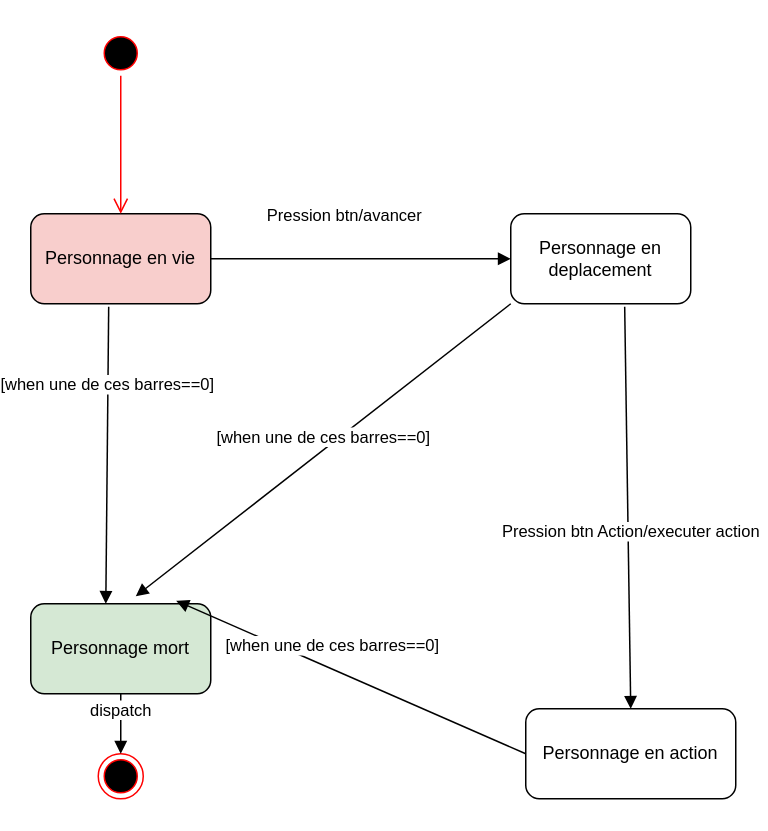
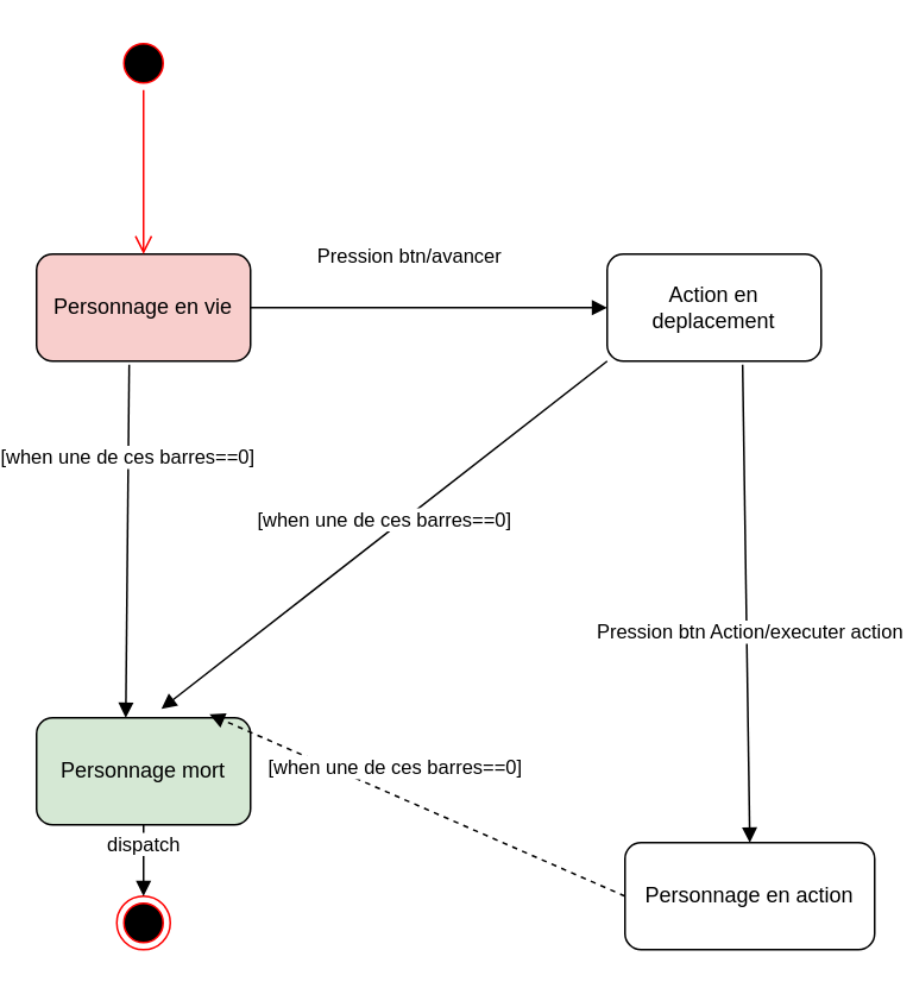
  <mxCell id="0" />
  <mxCell id="1" parent="0" />
  <mxCell id="2" value="Personnage en vie&lt;br&gt;" style="rounded=1;whiteSpace=wrap;html=1;fillColor=#f8cecc;" vertex="1" parent="1"><mxGeometry x="20" y="142" width="120" height="60" as="geometry" /></mxCell>
  <mxCell id="3" value="Pression btn/avancer&lt;br&gt;" style="html=1;verticalAlign=bottom;endArrow=block;exitX=1;exitY=0.5;exitDx=0;exitDy=0;entryX=0;entryY=0.5;entryDx=0;entryDy=0;" edge="1" parent="1" source="2" target="4"><mxGeometry x="-0.111" y="20" width="80" relative="1" as="geometry"><mxPoint x="160" y="171.5" as="sourcePoint" /><mxPoint x="320" y="172" as="targetPoint" /><mxPoint as="offset" /></mxGeometry></mxCell>
- <mxCell id="4" value="Personnage en deplacement&lt;br&gt;" style="rounded=1;whiteSpace=wrap;html=1;" vertex="1" parent="1"><mxGeometry x="340" y="142" width="120" height="60" as="geometry" /></mxCell>
+ <mxCell id="4" value="Action en deplacement&lt;br&gt;" style="rounded=1;whiteSpace=wrap;html=1;" vertex="1" parent="1"><mxGeometry x="340" y="142" width="120" height="60" as="geometry" /></mxCell>
  <mxCell id="5" value="Personnage en action&lt;br&gt;" style="rounded=1;whiteSpace=wrap;html=1;" vertex="1" parent="1"><mxGeometry x="350" y="472" width="140" height="60" as="geometry" /></mxCell>
  <mxCell id="6" value="Pression btn Action/executer action&lt;br&gt;" style="html=1;verticalAlign=bottom;endArrow=block;entryX=0.5;entryY=0;entryDx=0;entryDy=0;exitX=0.633;exitY=1.033;exitDx=0;exitDy=0;exitPerimeter=0;" edge="1" parent="1" source="4" target="5"><mxGeometry x="0.19" y="2" width="80" relative="1" as="geometry"><mxPoint x="250" y="272" as="sourcePoint" /><mxPoint x="340" y="272" as="targetPoint" /><mxPoint as="offset" /></mxGeometry></mxCell>
  <mxCell id="7" value="" style="ellipse;html=1;shape=startState;fillColor=#000000;strokeColor=#ff0000;" vertex="1" parent="1"><mxGeometry x="65" y="20" width="30" height="30" as="geometry" /></mxCell>
  <mxCell id="8" value="" style="edgeStyle=orthogonalEdgeStyle;html=1;verticalAlign=bottom;endArrow=open;endSize=8;strokeColor=#ff0000;exitX=0.5;exitY=1;exitDx=0;exitDy=0;entryX=0.5;entryY=0;entryDx=0;entryDy=0;" edge="1" source="7" parent="1" target="2"><mxGeometry relative="1" as="geometry"><mxPoint x="83" y="132" as="targetPoint" /><Array as="points"><mxPoint x="80" y="50" /></Array></mxGeometry></mxCell>
  <mxCell id="9" value="Personnage mort&lt;br&gt;" style="rounded=1;whiteSpace=wrap;html=1;fillColor=#d5e8d4;" vertex="1" parent="1"><mxGeometry x="20" y="402" width="120" height="60" as="geometry" /></mxCell>
  <mxCell id="10" value="" style="ellipse;html=1;shape=endState;fillColor=#000000;strokeColor=#ff0000;" vertex="1" parent="1"><mxGeometry x="65" y="502" width="30" height="30" as="geometry" /></mxCell>
  <mxCell id="11" value="dispatch" style="html=1;verticalAlign=bottom;endArrow=block;exitX=0.5;exitY=1;exitDx=0;exitDy=0;entryX=0.5;entryY=0;entryDx=0;entryDy=0;" edge="1" parent="1" source="9" target="10"><mxGeometry width="80" relative="1" as="geometry"><mxPoint x="95" y="482" as="sourcePoint" /><mxPoint x="175" y="482" as="targetPoint" /></mxGeometry></mxCell>
  <mxCell id="12" value="[when une de ces barres==0]" style="html=1;verticalAlign=bottom;endArrow=block;exitX=0.433;exitY=1.033;exitDx=0;exitDy=0;exitPerimeter=0;entryX=0.417;entryY=0;entryDx=0;entryDy=0;entryPerimeter=0;" edge="1" parent="1" source="2" target="9"><mxGeometry x="-0.383" width="80" relative="1" as="geometry"><mxPoint x="220" y="412" as="sourcePoint" /><mxPoint x="72" y="392" as="targetPoint" /><mxPoint as="offset" /></mxGeometry></mxCell>
  <mxCell id="13" value="[when une de ces barres==0]" style="html=1;verticalAlign=bottom;endArrow=block;exitX=0;exitY=1;exitDx=0;exitDy=0;" edge="1" parent="1" source="4"><mxGeometry width="80" relative="1" as="geometry"><mxPoint x="220" y="412" as="sourcePoint" /><mxPoint x="90" y="397" as="targetPoint" /></mxGeometry></mxCell>
- <mxCell id="14" value="[when une de ces barres==0]" style="html=1;verticalAlign=bottom;endArrow=block;exitX=0;exitY=0.5;exitDx=0;exitDy=0;entryX=0.808;entryY=-0.033;entryDx=0;entryDy=0;entryPerimeter=0;" edge="1" parent="1" source="5" target="9"><mxGeometry x="0.128" y="-6" width="80" relative="1" as="geometry"><mxPoint x="220" y="412" as="sourcePoint" /><mxPoint x="120" y="392" as="targetPoint" /><mxPoint as="offset" /></mxGeometry></mxCell>
+ <mxCell id="14" value="[when une de ces barres==0]" style="html=1;verticalAlign=bottom;endArrow=block;exitX=0;exitY=0.5;exitDx=0;exitDy=0;entryX=0.808;entryY=-0.033;entryDx=0;entryDy=0;entryPerimeter=0;dashed=1;" edge="1" parent="1" source="5" target="9"><mxGeometry x="0.128" y="-6" width="80" relative="1" as="geometry"><mxPoint x="220" y="412" as="sourcePoint" /><mxPoint x="120" y="392" as="targetPoint" /><mxPoint as="offset" /></mxGeometry></mxCell>
